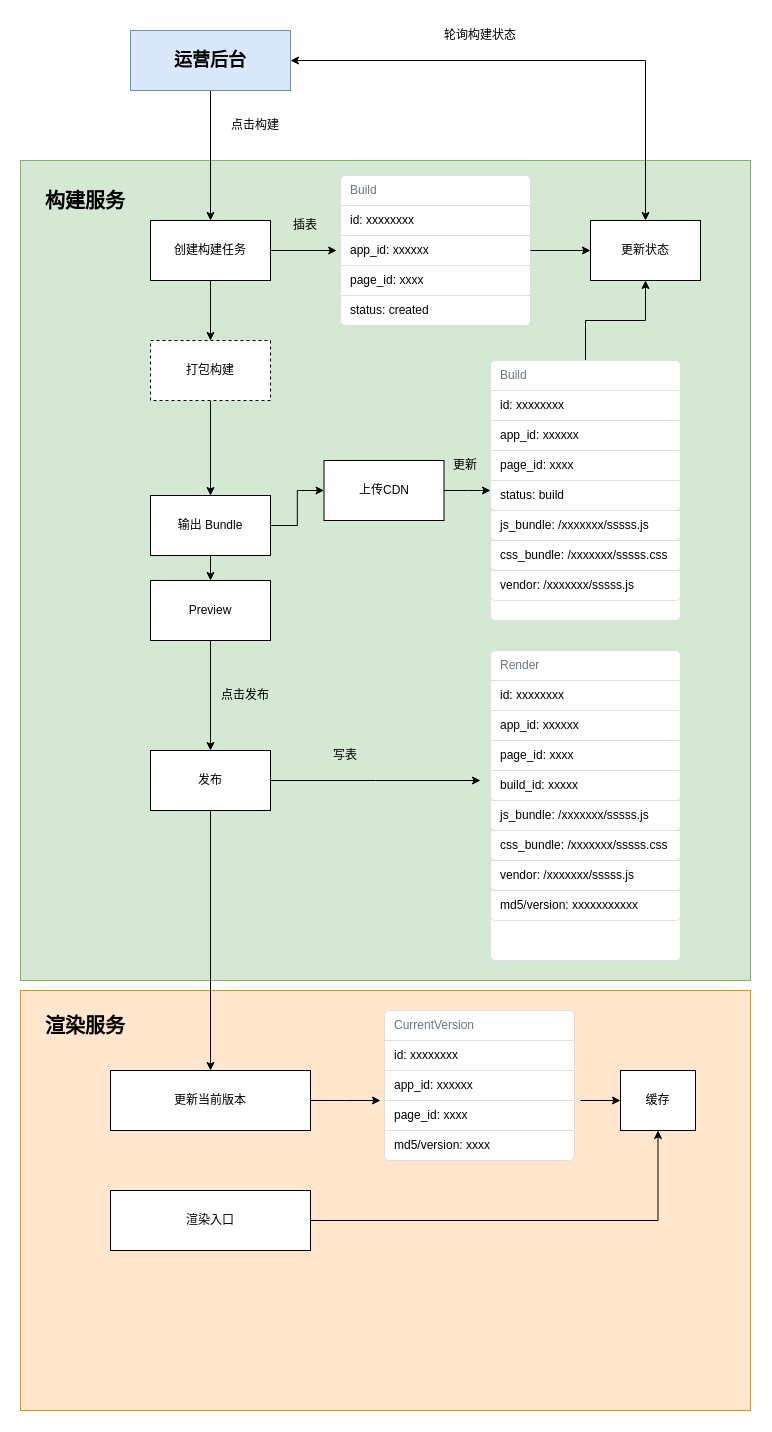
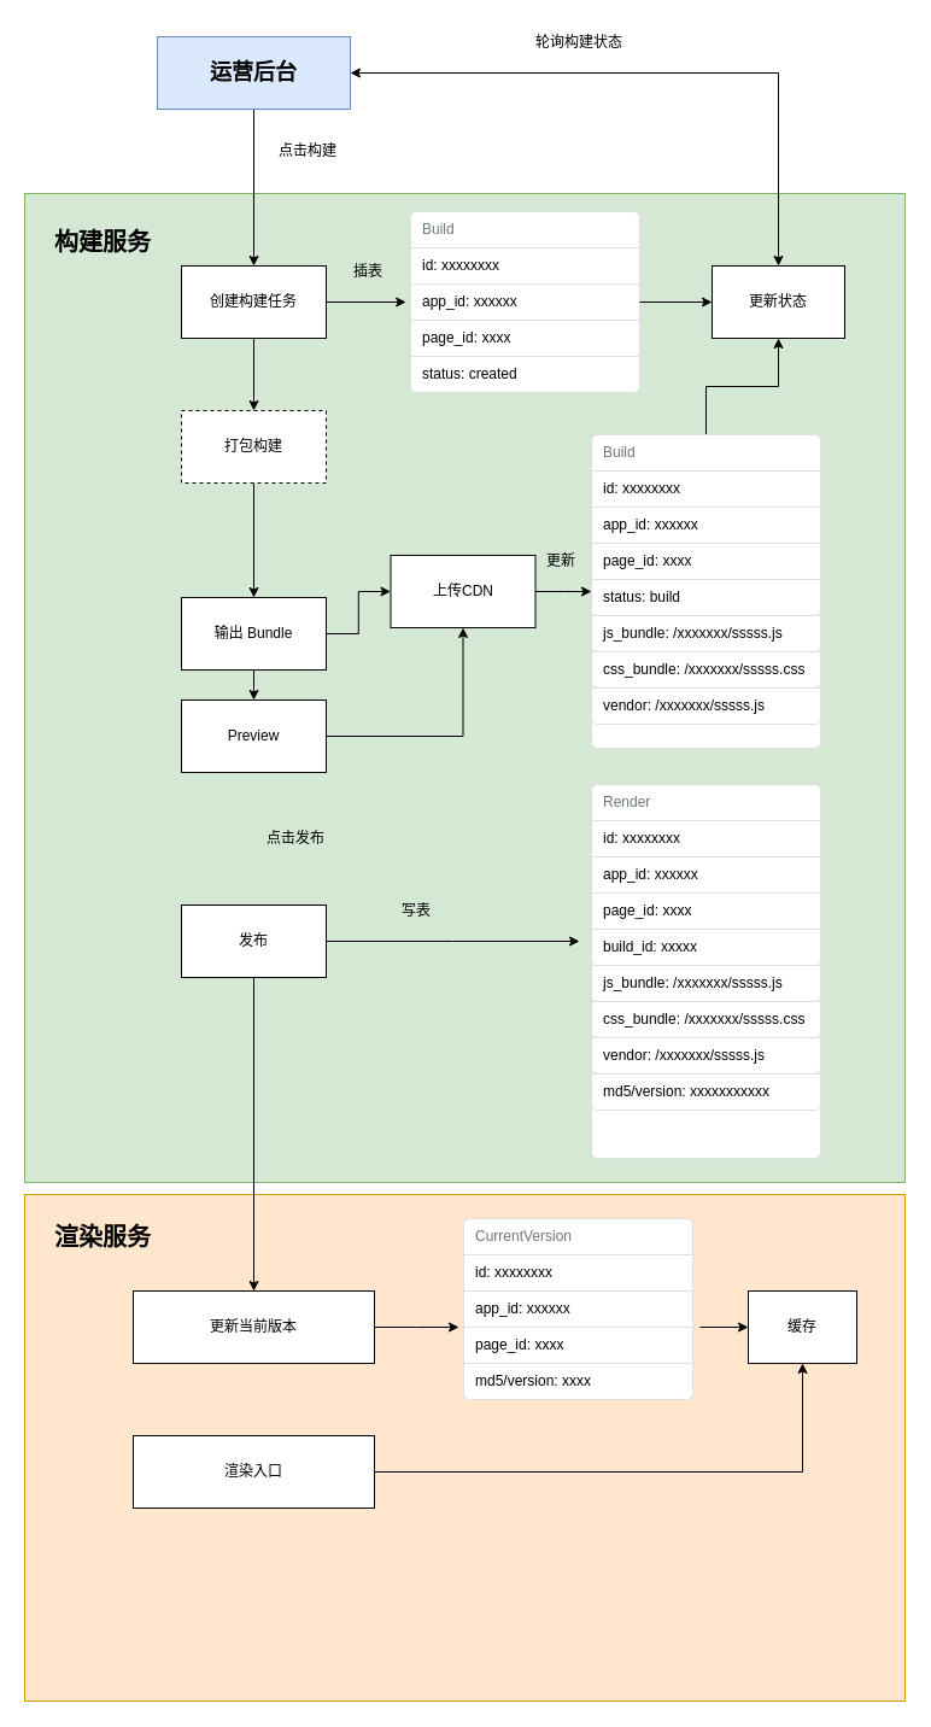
  <mxCell id="0" />
  <mxCell id="1" parent="0" />
  <mxCell id="2" value="" style="rounded=0;whiteSpace=wrap;html=1;fillColor=#ffe6cc;strokeColor=#d79b00;" vertex="1" parent="1"><mxGeometry x="20" y="990" width="730" height="420" as="geometry" /></mxCell>
  <mxCell id="3" value="" style="rounded=0;whiteSpace=wrap;html=1;fillColor=#d5e8d4;strokeColor=#82b366;" vertex="1" parent="1"><mxGeometry x="20" y="160" width="730" height="820" as="geometry" /></mxCell>
  <mxCell id="4" style="edgeStyle=orthogonalEdgeStyle;rounded=0;orthogonalLoop=1;jettySize=auto;html=1;entryX=0.5;entryY=0;entryDx=0;entryDy=0;" edge="1" parent="1" source="5" target="8"><mxGeometry relative="1" as="geometry" /></mxCell>
  <mxCell id="5" value="&lt;b&gt;&lt;font style=&quot;font-size: 18px&quot;&gt;运营后台&lt;/font&gt;&lt;/b&gt;" style="rounded=0;whiteSpace=wrap;html=1;fillColor=#dae8fc;strokeColor=#6c8ebf;" vertex="1" parent="1"><mxGeometry x="130" y="30" width="160" height="60" as="geometry" /></mxCell>
  <mxCell id="6" style="edgeStyle=orthogonalEdgeStyle;rounded=0;orthogonalLoop=1;jettySize=auto;html=1;exitX=1;exitY=0.5;exitDx=0;exitDy=0;entryX=-0.02;entryY=0.5;entryDx=0;entryDy=0;entryPerimeter=0;" edge="1" parent="1" source="8" target="12"><mxGeometry relative="1" as="geometry" /></mxCell>
  <mxCell id="7" style="edgeStyle=orthogonalEdgeStyle;rounded=0;orthogonalLoop=1;jettySize=auto;html=1;entryX=0.5;entryY=0;entryDx=0;entryDy=0;startArrow=none;startFill=0;endArrow=classic;endFill=1;" edge="1" parent="1" source="8" target="19"><mxGeometry relative="1" as="geometry" /></mxCell>
  <mxCell id="8" value="创建构建任务" style="rounded=0;whiteSpace=wrap;html=1;" vertex="1" parent="1"><mxGeometry x="150" y="220" width="120" height="60" as="geometry" /></mxCell>
  <mxCell id="9" value="" style="html=1;shadow=0;dashed=0;shape=mxgraph.bootstrap.rrect;rSize=5;strokeColor=#DFDFDF;html=1;whiteSpace=wrap;fillColor=#FFFFFF;fontColor=#000000;" vertex="1" parent="1"><mxGeometry x="340" y="175" width="190" height="150" as="geometry" /></mxCell>
  <mxCell id="10" value="Build" style="html=1;shadow=0;dashed=0;shape=mxgraph.bootstrap.topButton;rSize=5;strokeColor=inherit;fillColor=#ffffff;fontColor=#6C767D;perimeter=none;whiteSpace=wrap;resizeWidth=1;align=left;spacing=10;" vertex="1" parent="9"><mxGeometry width="190" height="30" relative="1" as="geometry" /></mxCell>
  <mxCell id="11" value="id: xxxxxxxx" style="strokeColor=inherit;fillColor=inherit;gradientColor=inherit;fontColor=inherit;html=1;shadow=0;dashed=0;perimeter=none;whiteSpace=wrap;resizeWidth=1;align=left;spacing=10;" vertex="1" parent="9"><mxGeometry width="190" height="30" relative="1" as="geometry"><mxPoint y="30" as="offset" /></mxGeometry></mxCell>
  <mxCell id="12" value="app_id: xxxxxx" style="strokeColor=inherit;fillColor=inherit;gradientColor=inherit;fontColor=inherit;html=1;shadow=0;dashed=0;perimeter=none;whiteSpace=wrap;resizeWidth=1;align=left;spacing=10;" vertex="1" parent="9"><mxGeometry width="190" height="30" relative="1" as="geometry"><mxPoint y="60" as="offset" /></mxGeometry></mxCell>
  <mxCell id="13" value="page_id: xxxx" style="strokeColor=inherit;fillColor=inherit;gradientColor=inherit;fontColor=inherit;html=1;shadow=0;dashed=0;perimeter=none;whiteSpace=wrap;resizeWidth=1;align=left;spacing=10;" vertex="1" parent="9"><mxGeometry width="190" height="30" relative="1" as="geometry"><mxPoint y="90" as="offset" /></mxGeometry></mxCell>
  <mxCell id="14" value="status: created" style="strokeColor=inherit;fillColor=inherit;gradientColor=inherit;fontColor=inherit;html=1;shadow=0;dashed=0;shape=mxgraph.bootstrap.bottomButton;rSize=5;perimeter=none;whiteSpace=wrap;resizeWidth=1;resizeHeight=0;align=left;spacing=10;" vertex="1" parent="9"><mxGeometry y="1" width="190" height="30" relative="1" as="geometry"><mxPoint y="-30" as="offset" /></mxGeometry></mxCell>
  <mxCell id="15" style="edgeStyle=orthogonalEdgeStyle;rounded=0;orthogonalLoop=1;jettySize=auto;html=1;startArrow=classic;startFill=1;endArrow=none;endFill=0;" edge="1" parent="1" source="17"><mxGeometry relative="1" as="geometry"><mxPoint x="530" y="250" as="targetPoint" /></mxGeometry></mxCell>
  <mxCell id="16" style="edgeStyle=orthogonalEdgeStyle;rounded=0;orthogonalLoop=1;jettySize=auto;html=1;entryX=1;entryY=0.5;entryDx=0;entryDy=0;startArrow=classic;startFill=1;endArrow=classic;endFill=1;" edge="1" parent="1" source="17" target="5"><mxGeometry relative="1" as="geometry"><Array as="points"><mxPoint x="645" y="60" /></Array></mxGeometry></mxCell>
  <mxCell id="17" value="更新状态" style="rounded=0;whiteSpace=wrap;html=1;" vertex="1" parent="1"><mxGeometry x="590" y="220" width="110" height="60" as="geometry" /></mxCell>
  <mxCell id="18" style="edgeStyle=orthogonalEdgeStyle;rounded=0;orthogonalLoop=1;jettySize=auto;html=1;entryX=0.5;entryY=0;entryDx=0;entryDy=0;startArrow=none;startFill=0;endArrow=classic;endFill=1;" edge="1" parent="1" source="19" target="22"><mxGeometry relative="1" as="geometry" /></mxCell>
  <mxCell id="19" value="打包构建" style="rounded=0;whiteSpace=wrap;html=1;dashed=1;" vertex="1" parent="1"><mxGeometry x="150" y="340" width="120" height="60" as="geometry" /></mxCell>
  <mxCell id="20" style="edgeStyle=orthogonalEdgeStyle;rounded=0;orthogonalLoop=1;jettySize=auto;html=1;entryX=0;entryY=0.5;entryDx=0;entryDy=0;startArrow=none;startFill=0;endArrow=classic;endFill=1;" edge="1" parent="1" source="22" target="34"><mxGeometry relative="1" as="geometry" /></mxCell>
  <mxCell id="21" style="edgeStyle=orthogonalEdgeStyle;rounded=0;orthogonalLoop=1;jettySize=auto;html=1;startArrow=none;startFill=0;endArrow=classic;endFill=1;entryX=0.5;entryY=0;entryDx=0;entryDy=0;" edge="1" parent="1" source="22" target="36"><mxGeometry relative="1" as="geometry"><mxPoint x="210" y="570" as="targetPoint" /></mxGeometry></mxCell>
  <mxCell id="22" value="输出 Bundle" style="rounded=0;whiteSpace=wrap;html=1;" vertex="1" parent="1"><mxGeometry x="150" y="495" width="120" height="60" as="geometry" /></mxCell>
  <mxCell id="23" style="edgeStyle=orthogonalEdgeStyle;rounded=0;orthogonalLoop=1;jettySize=auto;html=1;entryX=0.5;entryY=1;entryDx=0;entryDy=0;startArrow=none;startFill=0;endArrow=classic;endFill=1;" edge="1" parent="1" source="24" target="17"><mxGeometry relative="1" as="geometry" /></mxCell>
  <mxCell id="24" value="" style="html=1;shadow=0;dashed=0;shape=mxgraph.bootstrap.rrect;rSize=5;strokeColor=#DFDFDF;html=1;whiteSpace=wrap;fillColor=#FFFFFF;fontColor=#000000;" vertex="1" parent="1"><mxGeometry x="490" y="360" width="190" height="260" as="geometry" /></mxCell>
  <mxCell id="25" value="Build" style="html=1;shadow=0;dashed=0;shape=mxgraph.bootstrap.topButton;rSize=5;strokeColor=inherit;fillColor=#ffffff;fontColor=#6C767D;perimeter=none;whiteSpace=wrap;resizeWidth=1;align=left;spacing=10;" vertex="1" parent="24"><mxGeometry width="190" height="30" relative="1" as="geometry" /></mxCell>
  <mxCell id="26" value="id: xxxxxxxx" style="strokeColor=inherit;fillColor=inherit;gradientColor=inherit;fontColor=inherit;html=1;shadow=0;dashed=0;perimeter=none;whiteSpace=wrap;resizeWidth=1;align=left;spacing=10;" vertex="1" parent="24"><mxGeometry width="190" height="30" relative="1" as="geometry"><mxPoint y="30" as="offset" /></mxGeometry></mxCell>
  <mxCell id="27" value="app_id: xxxxxx" style="strokeColor=inherit;fillColor=inherit;gradientColor=inherit;fontColor=inherit;html=1;shadow=0;dashed=0;perimeter=none;whiteSpace=wrap;resizeWidth=1;align=left;spacing=10;" vertex="1" parent="24"><mxGeometry width="190" height="30" relative="1" as="geometry"><mxPoint y="60" as="offset" /></mxGeometry></mxCell>
  <mxCell id="28" value="page_id: xxxx" style="strokeColor=inherit;fillColor=inherit;gradientColor=inherit;fontColor=inherit;html=1;shadow=0;dashed=0;perimeter=none;whiteSpace=wrap;resizeWidth=1;align=left;spacing=10;" vertex="1" parent="24"><mxGeometry width="190" height="30" relative="1" as="geometry"><mxPoint y="90" as="offset" /></mxGeometry></mxCell>
  <mxCell id="29" value="status: build" style="strokeColor=inherit;fillColor=inherit;gradientColor=inherit;fontColor=inherit;html=1;shadow=0;dashed=0;shape=mxgraph.bootstrap.bottomButton;rSize=5;perimeter=none;whiteSpace=wrap;resizeWidth=1;resizeHeight=0;align=left;spacing=10;" vertex="1" parent="24"><mxGeometry y="1" width="190" height="30" relative="1" as="geometry"><mxPoint y="-140" as="offset" /></mxGeometry></mxCell>
  <mxCell id="30" value="js_bundle: /xxxxxxx/sssss.js" style="strokeColor=inherit;fillColor=inherit;gradientColor=inherit;fontColor=inherit;html=1;shadow=0;dashed=0;shape=mxgraph.bootstrap.bottomButton;rSize=5;perimeter=none;whiteSpace=wrap;resizeWidth=1;resizeHeight=0;align=left;spacing=10;" vertex="1" parent="24"><mxGeometry y="150" width="190" height="30" as="geometry" /></mxCell>
  <mxCell id="31" value="css_bundle: /xxxxxxx/sssss.css" style="strokeColor=inherit;fillColor=inherit;gradientColor=inherit;fontColor=inherit;html=1;shadow=0;dashed=0;shape=mxgraph.bootstrap.bottomButton;rSize=5;perimeter=none;whiteSpace=wrap;resizeWidth=1;resizeHeight=0;align=left;spacing=10;" vertex="1" parent="24"><mxGeometry y="180" width="190" height="30" as="geometry" /></mxCell>
  <mxCell id="32" value="vendor: /xxxxxxx/sssss.js" style="strokeColor=inherit;fillColor=inherit;gradientColor=inherit;fontColor=inherit;html=1;shadow=0;dashed=0;shape=mxgraph.bootstrap.bottomButton;rSize=5;perimeter=none;whiteSpace=wrap;resizeWidth=1;resizeHeight=0;align=left;spacing=10;" vertex="1" parent="24"><mxGeometry y="210" width="190" height="30" as="geometry" /></mxCell>
  <mxCell id="33" style="edgeStyle=orthogonalEdgeStyle;rounded=0;orthogonalLoop=1;jettySize=auto;html=1;startArrow=none;startFill=0;endArrow=classic;endFill=1;" edge="1" parent="1" source="34"><mxGeometry relative="1" as="geometry"><mxPoint x="490" y="490" as="targetPoint" /></mxGeometry></mxCell>
  <mxCell id="34" value="上传CDN" style="rounded=0;whiteSpace=wrap;html=1;" vertex="1" parent="1"><mxGeometry x="323.5" y="460" width="120" height="60" as="geometry" /></mxCell>
- <mxCell id="35" style="edgeStyle=orthogonalEdgeStyle;rounded=0;orthogonalLoop=1;jettySize=auto;html=1;entryX=0.5;entryY=0;entryDx=0;entryDy=0;startArrow=none;startFill=0;endArrow=classic;endFill=1;" edge="1" parent="1" source="36" target="39"><mxGeometry relative="1" as="geometry" /></mxCell>
+ <mxCell id="35" style="edgeStyle=orthogonalEdgeStyle;rounded=0;orthogonalLoop=1;jettySize=auto;html=1;startArrow=none;startFill=0;endArrow=classic;endFill=1;" edge="1" parent="1" source="36" target="34"><mxGeometry relative="1" as="geometry" /></mxCell>
  <mxCell id="36" value="Preview" style="rounded=0;whiteSpace=wrap;html=1;" vertex="1" parent="1"><mxGeometry x="150" y="580" width="120" height="60" as="geometry" /></mxCell>
  <mxCell id="37" style="edgeStyle=orthogonalEdgeStyle;rounded=0;orthogonalLoop=1;jettySize=auto;html=1;startArrow=none;startFill=0;endArrow=classic;endFill=1;" edge="1" parent="1" source="39"><mxGeometry relative="1" as="geometry"><mxPoint x="480" y="780" as="targetPoint" /></mxGeometry></mxCell>
  <mxCell id="38" style="edgeStyle=orthogonalEdgeStyle;rounded=0;orthogonalLoop=1;jettySize=auto;html=1;startArrow=none;startFill=0;endArrow=classic;endFill=1;" edge="1" parent="1" source="39" target="53"><mxGeometry relative="1" as="geometry" /></mxCell>
  <mxCell id="39" value="发布" style="rounded=0;whiteSpace=wrap;html=1;" vertex="1" parent="1"><mxGeometry x="150" y="750" width="120" height="60" as="geometry" /></mxCell>
  <mxCell id="40" value="" style="html=1;shadow=0;dashed=0;shape=mxgraph.bootstrap.rrect;rSize=5;strokeColor=#DFDFDF;html=1;whiteSpace=wrap;fillColor=#FFFFFF;fontColor=#000000;" vertex="1" parent="1"><mxGeometry x="490" y="650" width="190" height="310" as="geometry" /></mxCell>
  <mxCell id="41" value="Render" style="html=1;shadow=0;dashed=0;shape=mxgraph.bootstrap.topButton;rSize=5;strokeColor=inherit;fillColor=#ffffff;fontColor=#6C767D;perimeter=none;whiteSpace=wrap;resizeWidth=1;align=left;spacing=10;" vertex="1" parent="40"><mxGeometry width="190" height="30" relative="1" as="geometry" /></mxCell>
  <mxCell id="42" value="id: xxxxxxxx" style="strokeColor=inherit;fillColor=inherit;gradientColor=inherit;fontColor=inherit;html=1;shadow=0;dashed=0;perimeter=none;whiteSpace=wrap;resizeWidth=1;align=left;spacing=10;" vertex="1" parent="40"><mxGeometry width="190" height="30" relative="1" as="geometry"><mxPoint y="30" as="offset" /></mxGeometry></mxCell>
  <mxCell id="43" value="app_id: xxxxxx" style="strokeColor=inherit;fillColor=inherit;gradientColor=inherit;fontColor=inherit;html=1;shadow=0;dashed=0;perimeter=none;whiteSpace=wrap;resizeWidth=1;align=left;spacing=10;" vertex="1" parent="40"><mxGeometry width="190" height="30" relative="1" as="geometry"><mxPoint y="60" as="offset" /></mxGeometry></mxCell>
  <mxCell id="44" value="page_id: xxxx" style="strokeColor=inherit;fillColor=inherit;gradientColor=inherit;fontColor=inherit;html=1;shadow=0;dashed=0;perimeter=none;whiteSpace=wrap;resizeWidth=1;align=left;spacing=10;" vertex="1" parent="40"><mxGeometry width="190" height="30" relative="1" as="geometry"><mxPoint y="90" as="offset" /></mxGeometry></mxCell>
  <mxCell id="45" value="build_id: xxxxx" style="strokeColor=inherit;fillColor=inherit;gradientColor=inherit;fontColor=inherit;html=1;shadow=0;dashed=0;shape=mxgraph.bootstrap.bottomButton;rSize=5;perimeter=none;whiteSpace=wrap;resizeWidth=1;resizeHeight=0;align=left;spacing=10;" vertex="1" parent="40"><mxGeometry y="1" width="190" height="30" relative="1" as="geometry"><mxPoint y="-190" as="offset" /></mxGeometry></mxCell>
  <mxCell id="46" value="js_bundle: /xxxxxxx/sssss.js" style="strokeColor=inherit;fillColor=inherit;gradientColor=inherit;fontColor=inherit;html=1;shadow=0;dashed=0;shape=mxgraph.bootstrap.bottomButton;rSize=5;perimeter=none;whiteSpace=wrap;resizeWidth=1;resizeHeight=0;align=left;spacing=10;" vertex="1" parent="40"><mxGeometry y="149.996" width="190" height="30" as="geometry" /></mxCell>
  <mxCell id="47" value="css_bundle: /xxxxxxx/sssss.css" style="strokeColor=inherit;fillColor=inherit;gradientColor=inherit;fontColor=inherit;html=1;shadow=0;dashed=0;shape=mxgraph.bootstrap.bottomButton;rSize=5;perimeter=none;whiteSpace=wrap;resizeWidth=1;resizeHeight=0;align=left;spacing=10;" vertex="1" parent="40"><mxGeometry y="179.995" width="190" height="30" as="geometry" /></mxCell>
  <mxCell id="48" value="vendor: /xxxxxxx/sssss.js" style="strokeColor=inherit;fillColor=inherit;gradientColor=inherit;fontColor=inherit;html=1;shadow=0;dashed=0;shape=mxgraph.bootstrap.bottomButton;rSize=5;perimeter=none;whiteSpace=wrap;resizeWidth=1;resizeHeight=0;align=left;spacing=10;" vertex="1" parent="40"><mxGeometry y="209.995" width="190" height="30" as="geometry" /></mxCell>
  <mxCell id="49" value="md5/version: xxxxxxxxxxx" style="strokeColor=inherit;fillColor=inherit;gradientColor=inherit;fontColor=inherit;html=1;shadow=0;dashed=0;shape=mxgraph.bootstrap.bottomButton;rSize=5;perimeter=none;whiteSpace=wrap;resizeWidth=1;resizeHeight=0;align=left;spacing=10;" vertex="1" parent="40"><mxGeometry y="239.995" width="190" height="30" as="geometry" /></mxCell>
  <mxCell id="50" style="edgeStyle=orthogonalEdgeStyle;rounded=0;orthogonalLoop=1;jettySize=auto;html=1;startArrow=none;startFill=0;endArrow=classic;endFill=1;entryX=0.5;entryY=1;entryDx=0;entryDy=0;" edge="1" parent="1" source="51" target="61"><mxGeometry relative="1" as="geometry"><mxPoint x="470" y="1270" as="targetPoint" /></mxGeometry></mxCell>
  <mxCell id="51" value="渲染入口" style="rounded=0;whiteSpace=wrap;html=1;" vertex="1" parent="1"><mxGeometry x="110" y="1190" width="200" height="60" as="geometry" /></mxCell>
  <mxCell id="52" style="edgeStyle=orthogonalEdgeStyle;rounded=0;orthogonalLoop=1;jettySize=auto;html=1;startArrow=none;startFill=0;endArrow=classic;endFill=1;" edge="1" parent="1" source="53"><mxGeometry relative="1" as="geometry"><mxPoint x="380" y="1100" as="targetPoint" /></mxGeometry></mxCell>
  <mxCell id="53" value="更新当前版本" style="rounded=0;whiteSpace=wrap;html=1;" vertex="1" parent="1"><mxGeometry x="110" y="1070" width="200" height="60" as="geometry" /></mxCell>
  <mxCell id="54" value="" style="html=1;shadow=0;dashed=0;shape=mxgraph.bootstrap.rrect;rSize=5;strokeColor=#DFDFDF;html=1;whiteSpace=wrap;fillColor=#FFFFFF;fontColor=#000000;" vertex="1" parent="1"><mxGeometry x="384" y="1010" width="190" height="150" as="geometry" /></mxCell>
  <mxCell id="55" value="CurrentVersion" style="html=1;shadow=0;dashed=0;shape=mxgraph.bootstrap.topButton;rSize=5;strokeColor=inherit;fillColor=#ffffff;fontColor=#6C767D;perimeter=none;whiteSpace=wrap;resizeWidth=1;align=left;spacing=10;" vertex="1" parent="54"><mxGeometry width="190" height="30" relative="1" as="geometry" /></mxCell>
  <mxCell id="56" value="id: xxxxxxxx" style="strokeColor=inherit;fillColor=inherit;gradientColor=inherit;fontColor=inherit;html=1;shadow=0;dashed=0;perimeter=none;whiteSpace=wrap;resizeWidth=1;align=left;spacing=10;" vertex="1" parent="54"><mxGeometry width="190" height="30" relative="1" as="geometry"><mxPoint y="30" as="offset" /></mxGeometry></mxCell>
  <mxCell id="57" value="app_id: xxxxxx" style="strokeColor=inherit;fillColor=inherit;gradientColor=inherit;fontColor=inherit;html=1;shadow=0;dashed=0;perimeter=none;whiteSpace=wrap;resizeWidth=1;align=left;spacing=10;" vertex="1" parent="54"><mxGeometry width="190" height="30" relative="1" as="geometry"><mxPoint y="60" as="offset" /></mxGeometry></mxCell>
  <mxCell id="58" value="page_id: xxxx" style="strokeColor=inherit;fillColor=inherit;gradientColor=inherit;fontColor=inherit;html=1;shadow=0;dashed=0;perimeter=none;whiteSpace=wrap;resizeWidth=1;align=left;spacing=10;" vertex="1" parent="54"><mxGeometry width="190" height="30" relative="1" as="geometry"><mxPoint y="90" as="offset" /></mxGeometry></mxCell>
  <mxCell id="59" value="md5/version: xxxx" style="strokeColor=inherit;fillColor=inherit;gradientColor=inherit;fontColor=inherit;html=1;shadow=0;dashed=0;shape=mxgraph.bootstrap.bottomButton;rSize=5;perimeter=none;whiteSpace=wrap;resizeWidth=1;resizeHeight=0;align=left;spacing=10;" vertex="1" parent="54"><mxGeometry y="1" width="190" height="30" relative="1" as="geometry"><mxPoint y="-30" as="offset" /></mxGeometry></mxCell>
  <mxCell id="60" style="edgeStyle=orthogonalEdgeStyle;rounded=0;orthogonalLoop=1;jettySize=auto;html=1;startArrow=classic;startFill=1;endArrow=none;endFill=0;" edge="1" parent="1" source="61"><mxGeometry relative="1" as="geometry"><mxPoint x="580" y="1100" as="targetPoint" /><Array as="points"><mxPoint x="580" y="1100" /></Array></mxGeometry></mxCell>
- <mxCell id="61" value="缓存" style="rounded=0;whiteSpace=wrap;html=1;" vertex="1" parent="1"><mxGeometry x="620" y="1070" width="75" height="60" as="geometry" /></mxCell>
+ <mxCell id="61" value="缓存" style="rounded=0;whiteSpace=wrap;html=1;" vertex="1" parent="1"><mxGeometry x="620" y="1070" width="90" height="60" as="geometry" /></mxCell>
  <mxCell id="62" value="&lt;b&gt;&lt;font style=&quot;font-size: 20px&quot;&gt;构建服务&lt;/font&gt;&lt;/b&gt;" style="text;html=1;strokeColor=none;fillColor=none;align=center;verticalAlign=middle;whiteSpace=wrap;rounded=0;" vertex="1" parent="1"><mxGeometry x="40" y="175" width="90" height="50" as="geometry" /></mxCell>
  <mxCell id="63" value="&lt;b&gt;&lt;font style=&quot;font-size: 20px&quot;&gt;渲染服务&lt;/font&gt;&lt;/b&gt;" style="text;html=1;strokeColor=none;fillColor=none;align=center;verticalAlign=middle;whiteSpace=wrap;rounded=0;" vertex="1" parent="1"><mxGeometry x="40" y="1000" width="90" height="50" as="geometry" /></mxCell>
  <mxCell id="64" value="点击构建" style="text;html=1;strokeColor=none;fillColor=none;align=center;verticalAlign=middle;whiteSpace=wrap;rounded=0;" vertex="1" parent="1"><mxGeometry x="220" y="110" width="70" height="30" as="geometry" /></mxCell>
  <mxCell id="65" value="点击发布" style="text;html=1;strokeColor=none;fillColor=none;align=center;verticalAlign=middle;whiteSpace=wrap;rounded=0;" vertex="1" parent="1"><mxGeometry x="210" y="680" width="70" height="30" as="geometry" /></mxCell>
  <mxCell id="66" value="轮询构建状态" style="text;html=1;strokeColor=none;fillColor=none;align=center;verticalAlign=middle;whiteSpace=wrap;rounded=0;" vertex="1" parent="1"><mxGeometry x="420" y="20" width="120" height="30" as="geometry" /></mxCell>
  <mxCell id="67" value="写表" style="text;html=1;strokeColor=none;fillColor=none;align=center;verticalAlign=middle;whiteSpace=wrap;rounded=0;" vertex="1" parent="1"><mxGeometry x="310" y="740" width="70" height="30" as="geometry" /></mxCell>
  <mxCell id="68" value="插表" style="text;html=1;strokeColor=none;fillColor=none;align=center;verticalAlign=middle;whiteSpace=wrap;rounded=0;" vertex="1" parent="1"><mxGeometry x="270" y="210" width="70" height="30" as="geometry" /></mxCell>
  <mxCell id="69" value="更新" style="text;html=1;strokeColor=none;fillColor=none;align=center;verticalAlign=middle;whiteSpace=wrap;rounded=0;" vertex="1" parent="1"><mxGeometry x="430" y="450" width="70" height="30" as="geometry" /></mxCell>
